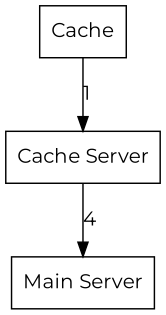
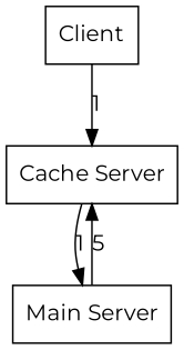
  digraph {
    fontname=Montserrat
    node [fontname=Montserrat shape=box]
    edge [fontname=Montserrat]
    n1 [label="Cache Server"]
-   Client [label=Cache]
+   Client
    n3 [label="Main Server"]
-   n1 -> n3 [label=4]
+   n1 -> n3 [label=1]
    Client -> n1 [label=1]
+   n3 -> n1 [label=5]
  }
